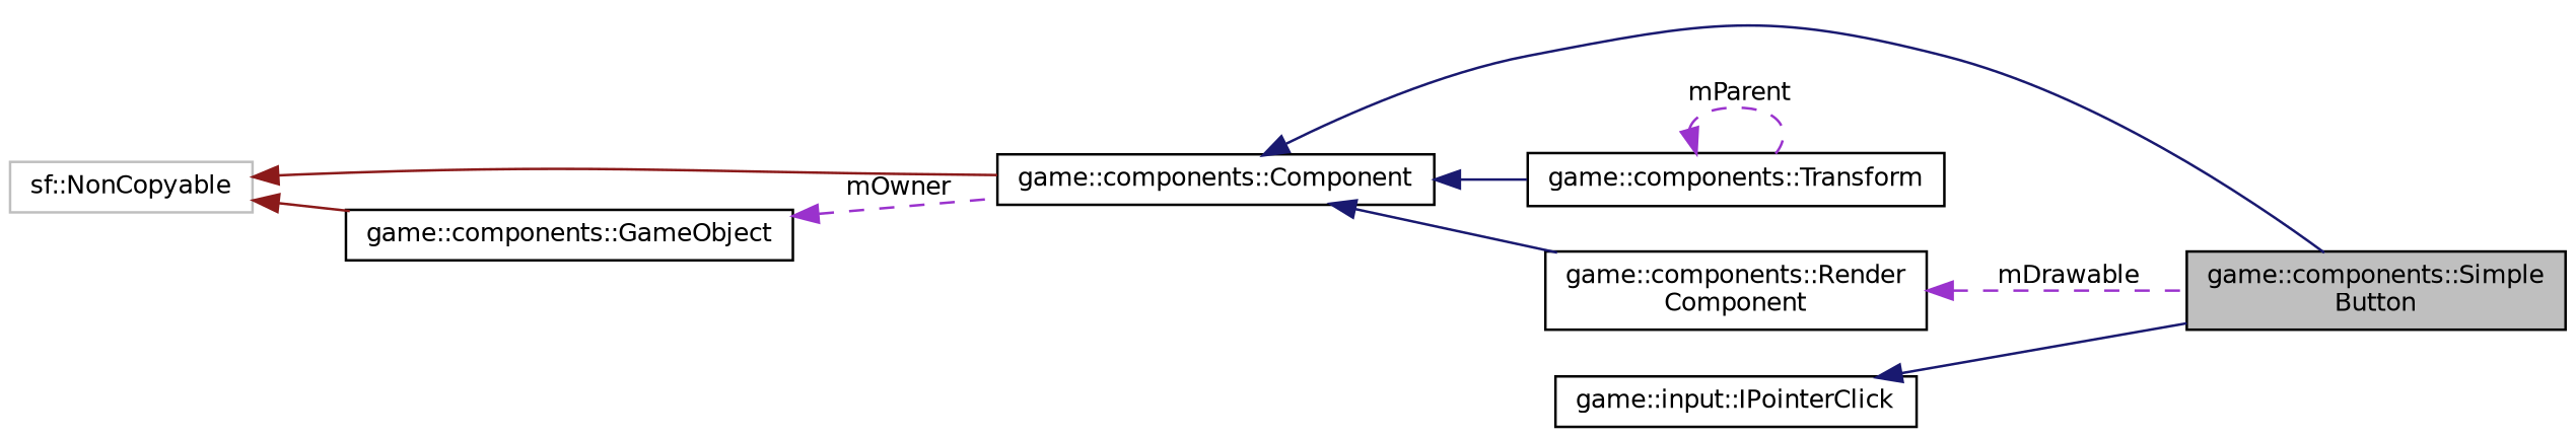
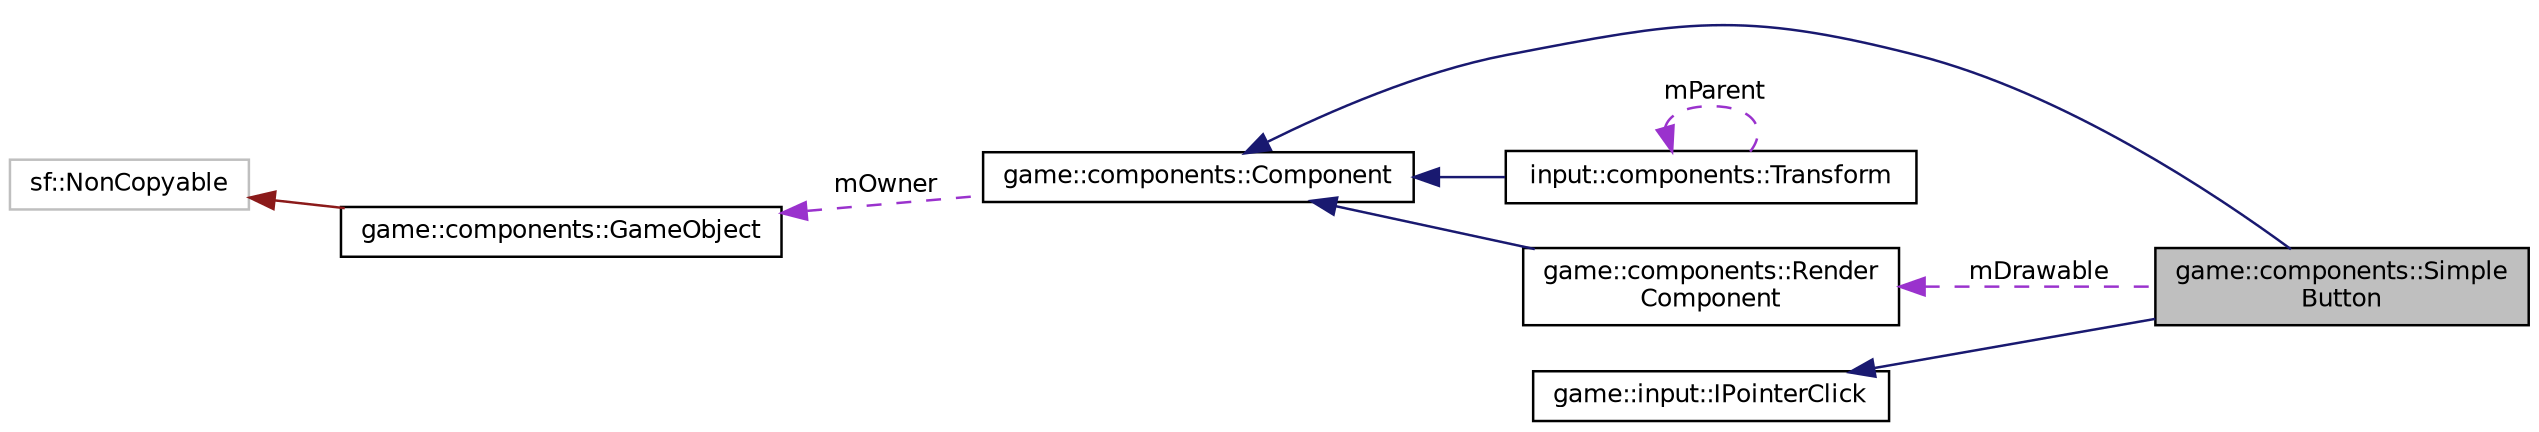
  digraph {
    rankdir=LR
    node [color=black fillcolor=white fontname=Helvetica fontsize=10 shape=record style=filled]
    edge [color=midnightblue dir=back fontname=Helvetica fontsize=10 labelfontname=Helvetica labelfontsize=10 style=solid]
    n1 [fillcolor=grey75 fontcolor=black height=0.2 label="game::components::Simple\lButton" width=0.4]
    n2 [height=0.2 label="game::components::Component" width=0.4]
-   n3 [height=0.2 label="game::components::Transform" width=0.4]
+   n3 [height=0.2 label="input::components::Transform" width=0.4]
    n4 [height=0.2 label="game::components::Render\lComponent" width=0.4]
    n5 [color=grey75 height=0.2 label="sf::NonCopyable" width=0.4]
    n6 [height=0.2 label="game::components::GameObject" width=0.4]
    n7 [height=0.2 label="game::input::IPointerClick" width=0.4]
    n2 -> n1
    n2 -> n3
    n2 -> n4
    n3 -> n3 [color=darkorchid3 label=" mParent" style=dashed]
    n4 -> n1 [color=darkorchid3 label=" mDrawable" style=dashed]
-   n5 -> n2 [color=firebrick4]
    n5 -> n6 [color=firebrick4]
    n6 -> n2 [color=darkorchid3 label=" mOwner" style=dashed]
    n7 -> n1
  }
